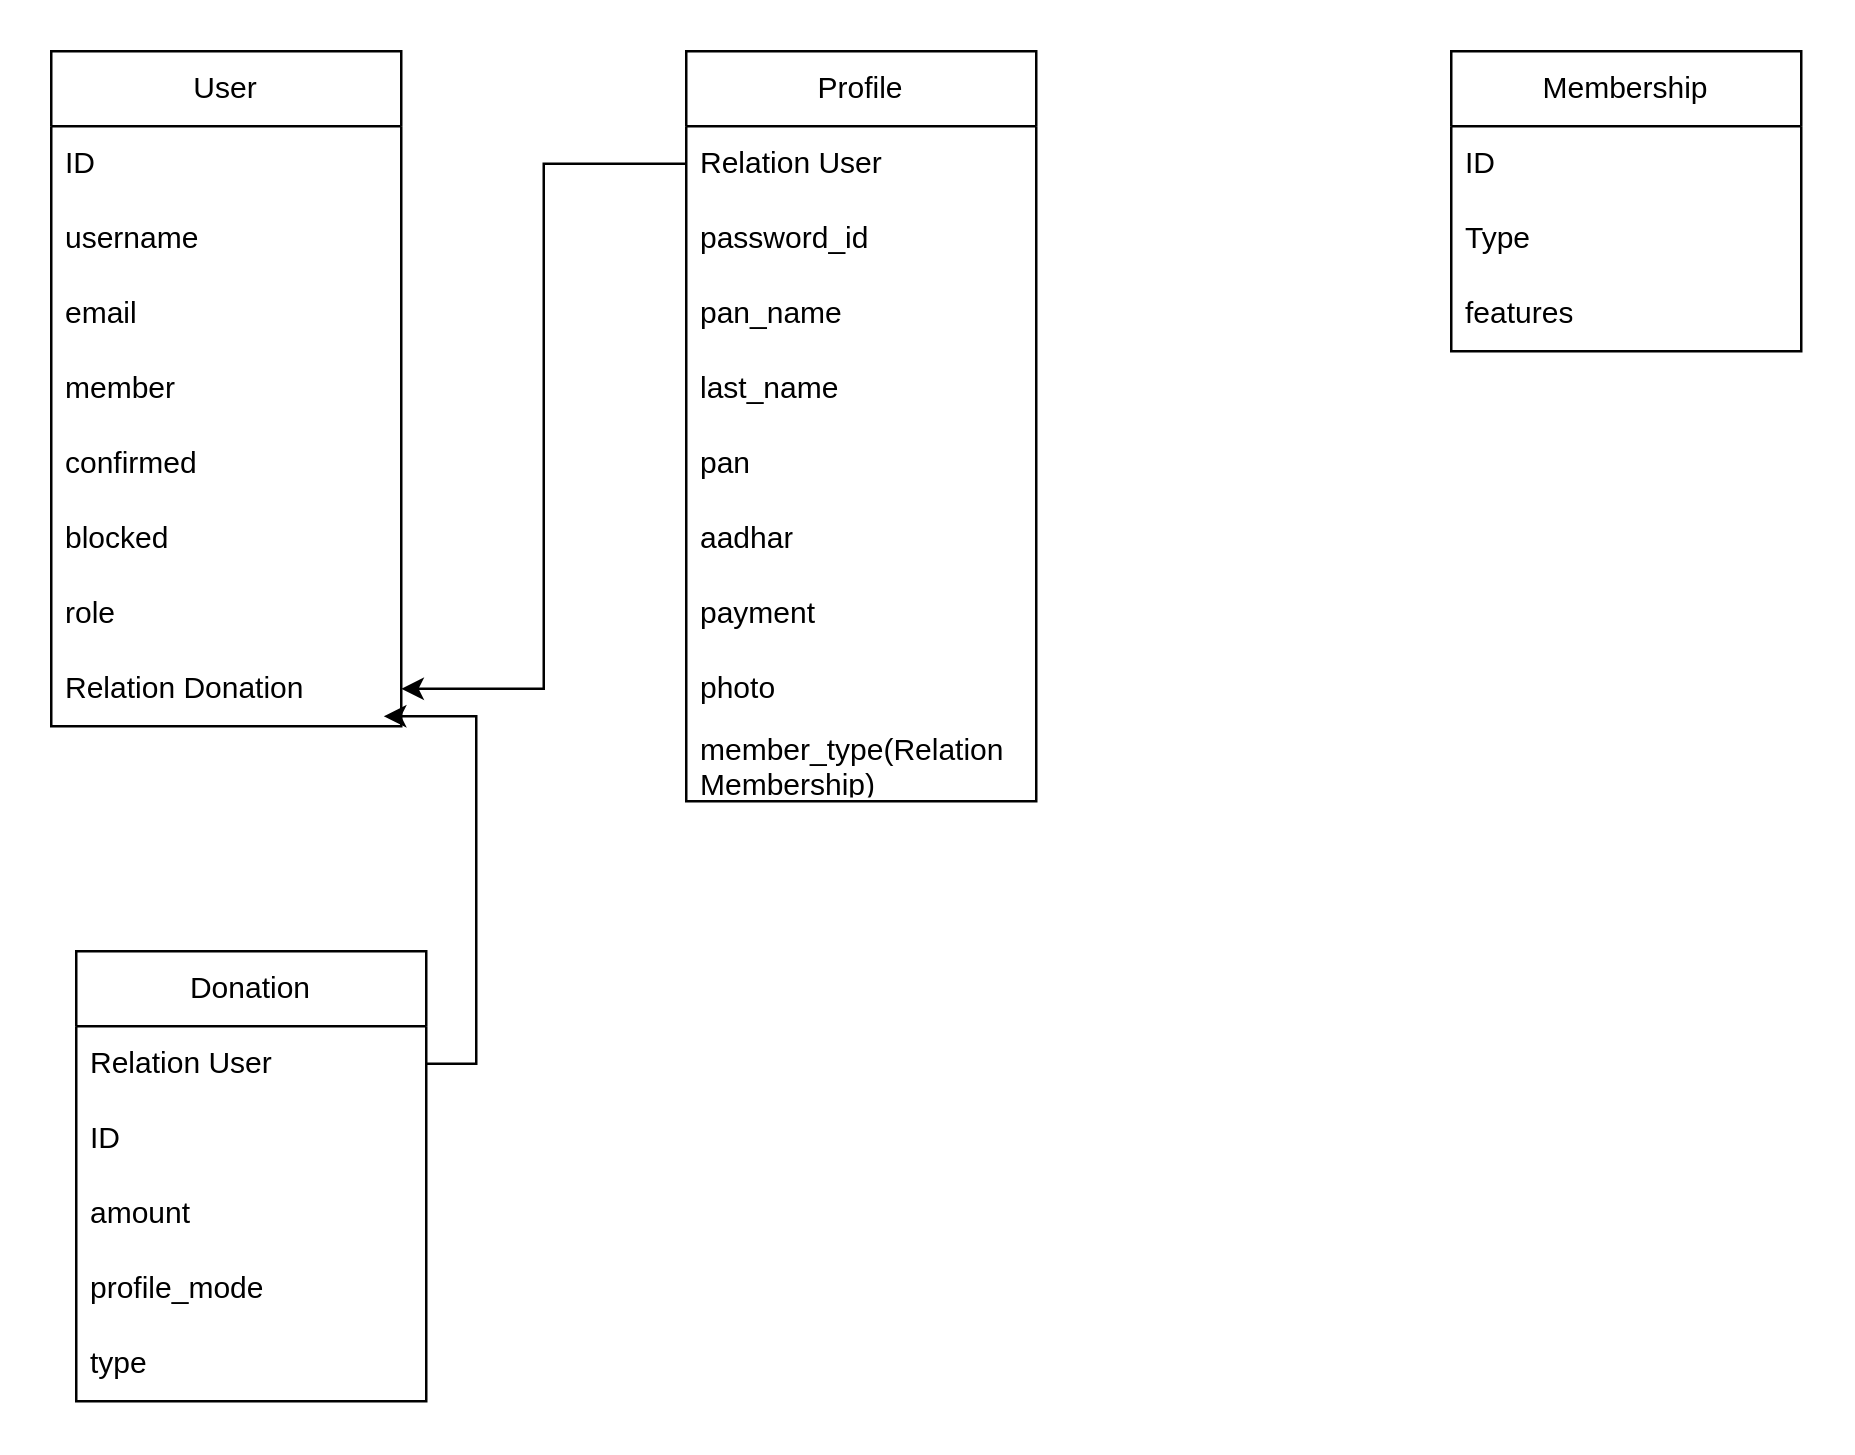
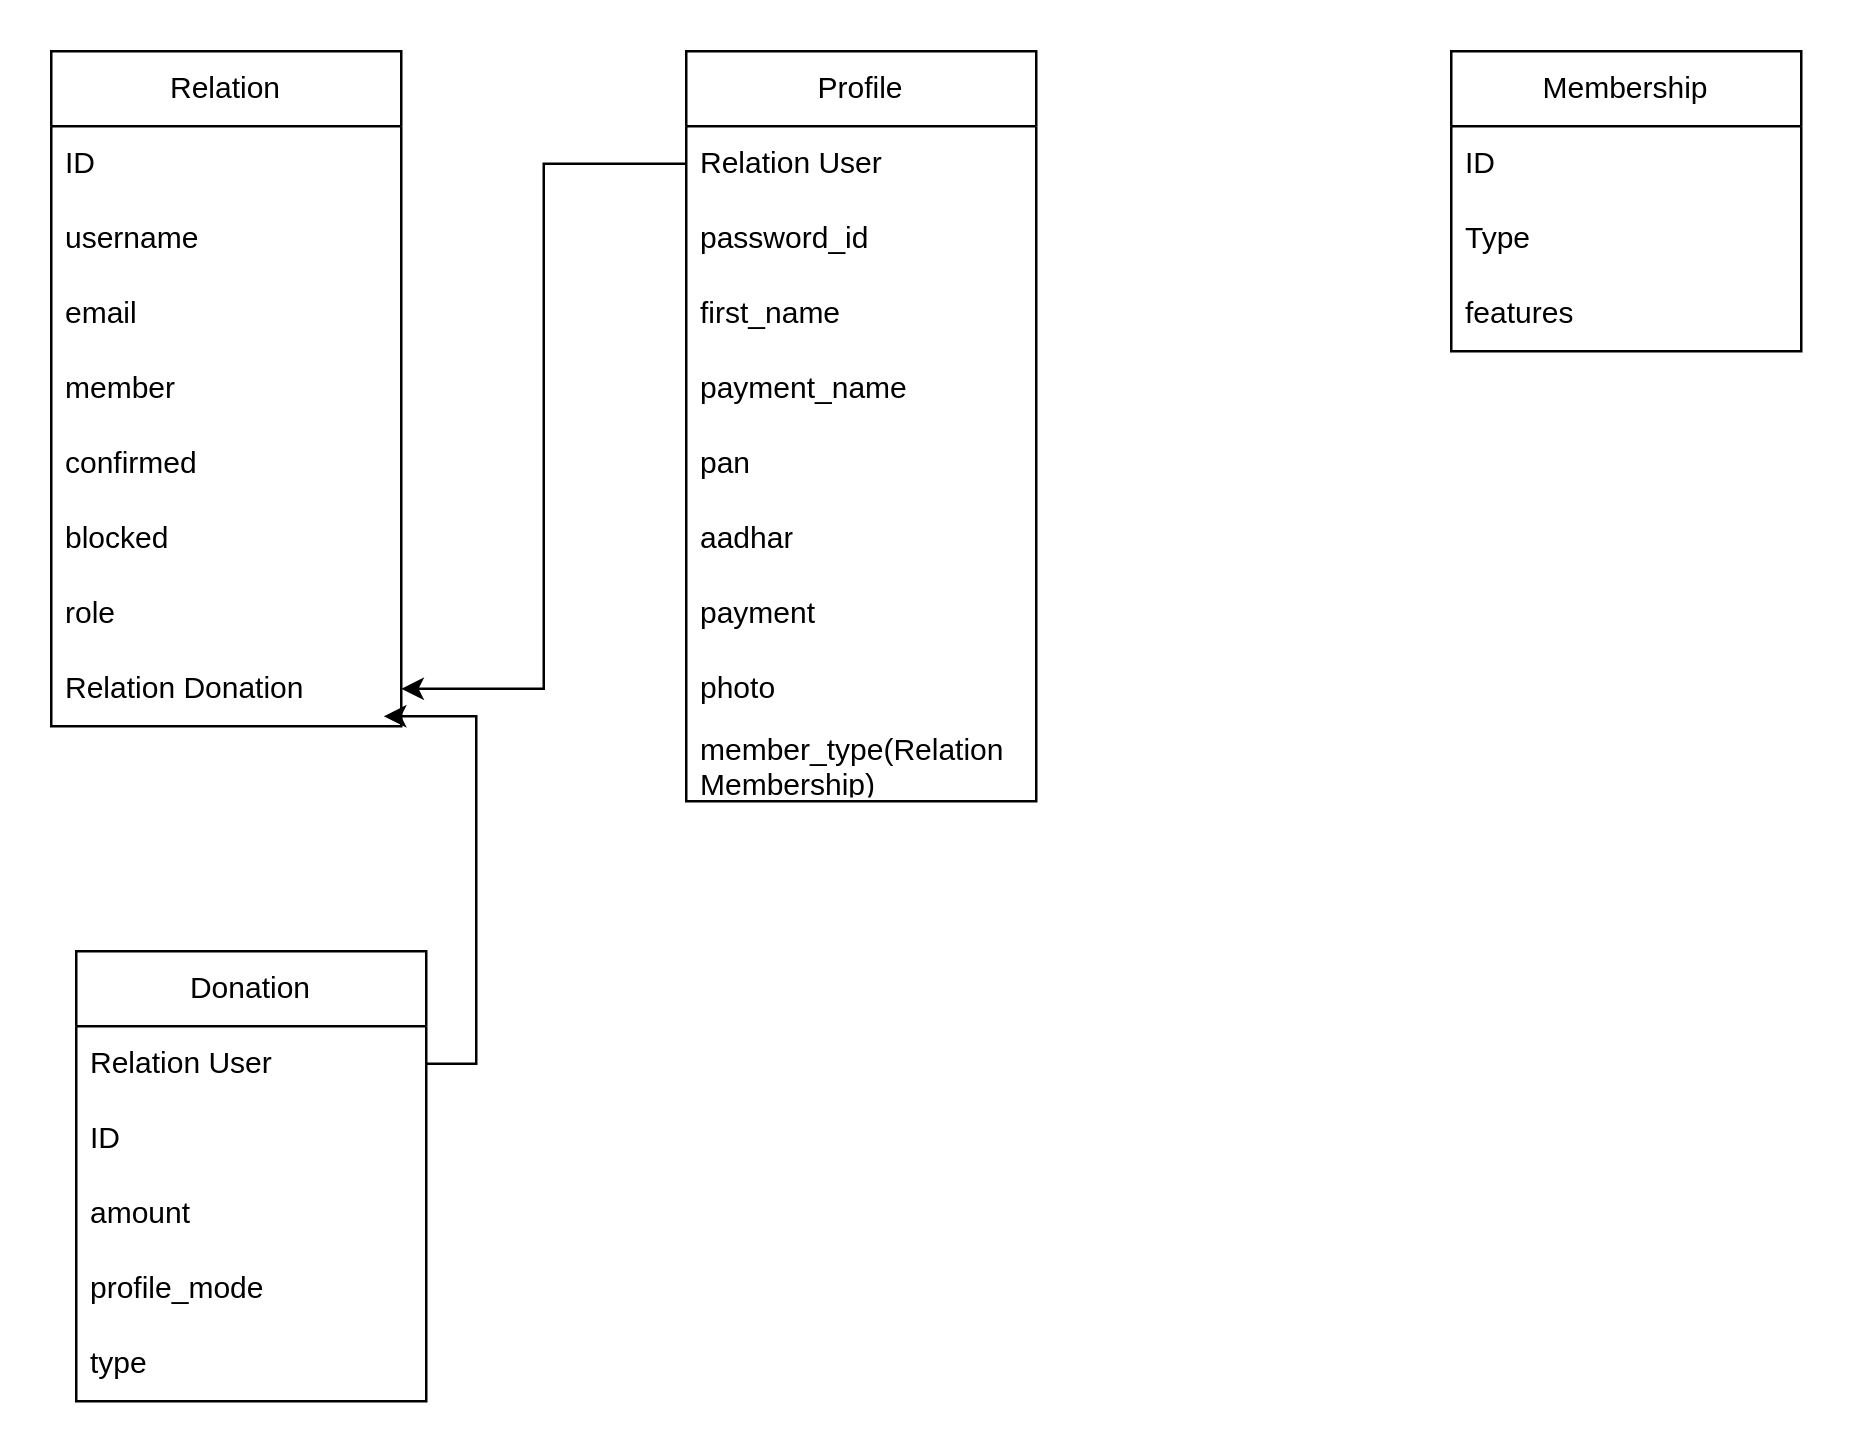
  <mxCell id="0" />
  <mxCell id="1" parent="0" />
- <mxCell id="2" value="User" style="swimlane;fontStyle=0;childLayout=stackLayout;horizontal=1;startSize=30;horizontalStack=0;resizeParent=1;resizeParentMax=0;resizeLast=0;collapsible=1;marginBottom=0;whiteSpace=wrap;html=1;" vertex="1" parent="1"><mxGeometry x="20" y="20" width="140" height="270" as="geometry" /></mxCell>
+ <mxCell id="2" value="Relation" style="swimlane;fontStyle=0;childLayout=stackLayout;horizontal=1;startSize=30;horizontalStack=0;resizeParent=1;resizeParentMax=0;resizeLast=0;collapsible=1;marginBottom=0;whiteSpace=wrap;html=1;" vertex="1" parent="1"><mxGeometry x="20" y="20" width="140" height="270" as="geometry" /></mxCell>
  <mxCell id="3" value="ID" style="text;strokeColor=none;fillColor=none;align=left;verticalAlign=middle;spacingLeft=4;spacingRight=4;overflow=hidden;points=[[0,0.5],[1,0.5]];portConstraint=eastwest;rotatable=0;whiteSpace=wrap;html=1;" vertex="1" parent="2"><mxGeometry y="30" width="140" height="30" as="geometry" /></mxCell>
  <mxCell id="4" value="username" style="text;strokeColor=none;fillColor=none;align=left;verticalAlign=middle;spacingLeft=4;spacingRight=4;overflow=hidden;points=[[0,0.5],[1,0.5]];portConstraint=eastwest;rotatable=0;whiteSpace=wrap;html=1;" vertex="1" parent="2"><mxGeometry y="60" width="140" height="30" as="geometry" /></mxCell>
  <mxCell id="5" value="email" style="text;strokeColor=none;fillColor=none;align=left;verticalAlign=middle;spacingLeft=4;spacingRight=4;overflow=hidden;points=[[0,0.5],[1,0.5]];portConstraint=eastwest;rotatable=0;whiteSpace=wrap;html=1;" vertex="1" parent="2"><mxGeometry y="90" width="140" height="30" as="geometry" /></mxCell>
  <mxCell id="6" value="member" style="text;strokeColor=none;fillColor=none;align=left;verticalAlign=middle;spacingLeft=4;spacingRight=4;overflow=hidden;points=[[0,0.5],[1,0.5]];portConstraint=eastwest;rotatable=0;whiteSpace=wrap;html=1;" vertex="1" parent="2"><mxGeometry y="120" width="140" height="30" as="geometry" /></mxCell>
  <mxCell id="7" value="confirmed" style="text;strokeColor=none;fillColor=none;align=left;verticalAlign=middle;spacingLeft=4;spacingRight=4;overflow=hidden;points=[[0,0.5],[1,0.5]];portConstraint=eastwest;rotatable=0;whiteSpace=wrap;html=1;" vertex="1" parent="2"><mxGeometry y="150" width="140" height="30" as="geometry" /></mxCell>
  <mxCell id="8" value="blocked" style="text;strokeColor=none;fillColor=none;align=left;verticalAlign=middle;spacingLeft=4;spacingRight=4;overflow=hidden;points=[[0,0.5],[1,0.5]];portConstraint=eastwest;rotatable=0;whiteSpace=wrap;html=1;" vertex="1" parent="2"><mxGeometry y="180" width="140" height="30" as="geometry" /></mxCell>
  <mxCell id="9" value="role" style="text;strokeColor=none;fillColor=none;align=left;verticalAlign=middle;spacingLeft=4;spacingRight=4;overflow=hidden;points=[[0,0.5],[1,0.5]];portConstraint=eastwest;rotatable=0;whiteSpace=wrap;html=1;" vertex="1" parent="2"><mxGeometry y="210" width="140" height="30" as="geometry" /></mxCell>
  <mxCell id="10" value="Relation Donation" style="text;strokeColor=none;fillColor=none;align=left;verticalAlign=middle;spacingLeft=4;spacingRight=4;overflow=hidden;points=[[0,0.5],[1,0.5]];portConstraint=eastwest;rotatable=0;whiteSpace=wrap;html=1;" vertex="1" parent="2"><mxGeometry y="240" width="140" height="30" as="geometry" /></mxCell>
  <mxCell id="11" value="Profile" style="swimlane;fontStyle=0;childLayout=stackLayout;horizontal=1;startSize=30;horizontalStack=0;resizeParent=1;resizeParentMax=0;resizeLast=0;collapsible=1;marginBottom=0;whiteSpace=wrap;html=1;" vertex="1" parent="1"><mxGeometry x="274" y="20" width="140" height="300" as="geometry" /></mxCell>
  <mxCell id="12" value="Relation User" style="text;strokeColor=none;fillColor=none;align=left;verticalAlign=middle;spacingLeft=4;spacingRight=4;overflow=hidden;points=[[0,0.5],[1,0.5]];portConstraint=eastwest;rotatable=0;whiteSpace=wrap;html=1;" vertex="1" parent="11"><mxGeometry y="30" width="140" height="30" as="geometry" /></mxCell>
  <mxCell id="13" value="password_id" style="text;strokeColor=none;fillColor=none;align=left;verticalAlign=middle;spacingLeft=4;spacingRight=4;overflow=hidden;points=[[0,0.5],[1,0.5]];portConstraint=eastwest;rotatable=0;whiteSpace=wrap;html=1;" vertex="1" parent="11"><mxGeometry y="60" width="140" height="30" as="geometry" /></mxCell>
- <mxCell id="14" value="pan_name" style="text;strokeColor=none;fillColor=none;align=left;verticalAlign=middle;spacingLeft=4;spacingRight=4;overflow=hidden;points=[[0,0.5],[1,0.5]];portConstraint=eastwest;rotatable=0;whiteSpace=wrap;html=1;" vertex="1" parent="11"><mxGeometry y="90" width="140" height="30" as="geometry" /></mxCell>
- <mxCell id="15" value="last_name" style="text;strokeColor=none;fillColor=none;align=left;verticalAlign=middle;spacingLeft=4;spacingRight=4;overflow=hidden;points=[[0,0.5],[1,0.5]];portConstraint=eastwest;rotatable=0;whiteSpace=wrap;html=1;" vertex="1" parent="11"><mxGeometry y="120" width="140" height="30" as="geometry" /></mxCell>
+ <mxCell id="14" value="first_name" style="text;strokeColor=none;fillColor=none;align=left;verticalAlign=middle;spacingLeft=4;spacingRight=4;overflow=hidden;points=[[0,0.5],[1,0.5]];portConstraint=eastwest;rotatable=0;whiteSpace=wrap;html=1;" vertex="1" parent="11"><mxGeometry y="90" width="140" height="30" as="geometry" /></mxCell>
+ <mxCell id="15" value="payment_name" style="text;strokeColor=none;fillColor=none;align=left;verticalAlign=middle;spacingLeft=4;spacingRight=4;overflow=hidden;points=[[0,0.5],[1,0.5]];portConstraint=eastwest;rotatable=0;whiteSpace=wrap;html=1;" vertex="1" parent="11"><mxGeometry y="120" width="140" height="30" as="geometry" /></mxCell>
  <mxCell id="16" value="pan" style="text;strokeColor=none;fillColor=none;align=left;verticalAlign=middle;spacingLeft=4;spacingRight=4;overflow=hidden;points=[[0,0.5],[1,0.5]];portConstraint=eastwest;rotatable=0;whiteSpace=wrap;html=1;" vertex="1" parent="11"><mxGeometry y="150" width="140" height="30" as="geometry" /></mxCell>
  <mxCell id="17" value="aadhar" style="text;strokeColor=none;fillColor=none;align=left;verticalAlign=middle;spacingLeft=4;spacingRight=4;overflow=hidden;points=[[0,0.5],[1,0.5]];portConstraint=eastwest;rotatable=0;whiteSpace=wrap;html=1;" vertex="1" parent="11"><mxGeometry y="180" width="140" height="30" as="geometry" /></mxCell>
  <mxCell id="18" value="payment" style="text;strokeColor=none;fillColor=none;align=left;verticalAlign=middle;spacingLeft=4;spacingRight=4;overflow=hidden;points=[[0,0.5],[1,0.5]];portConstraint=eastwest;rotatable=0;whiteSpace=wrap;html=1;" vertex="1" parent="11"><mxGeometry y="210" width="140" height="30" as="geometry" /></mxCell>
  <mxCell id="19" value="photo" style="text;strokeColor=none;fillColor=none;align=left;verticalAlign=middle;spacingLeft=4;spacingRight=4;overflow=hidden;points=[[0,0.5],[1,0.5]];portConstraint=eastwest;rotatable=0;whiteSpace=wrap;html=1;" vertex="1" parent="11"><mxGeometry y="240" width="140" height="30" as="geometry" /></mxCell>
  <mxCell id="20" value="member_type(Relation Membership)" style="text;strokeColor=none;fillColor=none;align=left;verticalAlign=middle;spacingLeft=4;spacingRight=4;overflow=hidden;points=[[0,0.5],[1,0.5]];portConstraint=eastwest;rotatable=0;whiteSpace=wrap;html=1;" vertex="1" parent="11"><mxGeometry y="270" width="140" height="30" as="geometry" /></mxCell>
  <mxCell id="21" style="edgeStyle=orthogonalEdgeStyle;rounded=0;orthogonalLoop=1;jettySize=auto;html=1;entryX=1;entryY=0.5;entryDx=0;entryDy=0;" edge="1" parent="1" source="12" target="10"><mxGeometry relative="1" as="geometry" /></mxCell>
  <mxCell id="22" value="Membership" style="swimlane;fontStyle=0;childLayout=stackLayout;horizontal=1;startSize=30;horizontalStack=0;resizeParent=1;resizeParentMax=0;resizeLast=0;collapsible=1;marginBottom=0;whiteSpace=wrap;html=1;" vertex="1" parent="1"><mxGeometry x="580" y="20" width="140" height="120" as="geometry" /></mxCell>
  <mxCell id="23" value="ID" style="text;strokeColor=none;fillColor=none;align=left;verticalAlign=middle;spacingLeft=4;spacingRight=4;overflow=hidden;points=[[0,0.5],[1,0.5]];portConstraint=eastwest;rotatable=0;whiteSpace=wrap;html=1;" vertex="1" parent="22"><mxGeometry y="30" width="140" height="30" as="geometry" /></mxCell>
  <mxCell id="24" value="Type" style="text;strokeColor=none;fillColor=none;align=left;verticalAlign=middle;spacingLeft=4;spacingRight=4;overflow=hidden;points=[[0,0.5],[1,0.5]];portConstraint=eastwest;rotatable=0;whiteSpace=wrap;html=1;" vertex="1" parent="22"><mxGeometry y="60" width="140" height="30" as="geometry" /></mxCell>
  <mxCell id="25" value="features" style="text;strokeColor=none;fillColor=none;align=left;verticalAlign=middle;spacingLeft=4;spacingRight=4;overflow=hidden;points=[[0,0.5],[1,0.5]];portConstraint=eastwest;rotatable=0;whiteSpace=wrap;html=1;" vertex="1" parent="22"><mxGeometry y="90" width="140" height="30" as="geometry" /></mxCell>
  <mxCell id="26" value="Donation" style="swimlane;fontStyle=0;childLayout=stackLayout;horizontal=1;startSize=30;horizontalStack=0;resizeParent=1;resizeParentMax=0;resizeLast=0;collapsible=1;marginBottom=0;whiteSpace=wrap;html=1;" vertex="1" parent="1"><mxGeometry x="30" y="380" width="140" height="180" as="geometry" /></mxCell>
  <mxCell id="27" value="Relation User" style="text;strokeColor=none;fillColor=none;align=left;verticalAlign=middle;spacingLeft=4;spacingRight=4;overflow=hidden;points=[[0,0.5],[1,0.5]];portConstraint=eastwest;rotatable=0;whiteSpace=wrap;html=1;" vertex="1" parent="26"><mxGeometry y="30" width="140" height="30" as="geometry" /></mxCell>
  <mxCell id="28" value="ID" style="text;strokeColor=none;fillColor=none;align=left;verticalAlign=middle;spacingLeft=4;spacingRight=4;overflow=hidden;points=[[0,0.5],[1,0.5]];portConstraint=eastwest;rotatable=0;whiteSpace=wrap;html=1;" vertex="1" parent="26"><mxGeometry y="60" width="140" height="30" as="geometry" /></mxCell>
  <mxCell id="29" value="amount" style="text;strokeColor=none;fillColor=none;align=left;verticalAlign=middle;spacingLeft=4;spacingRight=4;overflow=hidden;points=[[0,0.5],[1,0.5]];portConstraint=eastwest;rotatable=0;whiteSpace=wrap;html=1;" vertex="1" parent="26"><mxGeometry y="90" width="140" height="30" as="geometry" /></mxCell>
  <mxCell id="30" value="profile_mode" style="text;strokeColor=none;fillColor=none;align=left;verticalAlign=middle;spacingLeft=4;spacingRight=4;overflow=hidden;points=[[0,0.5],[1,0.5]];portConstraint=eastwest;rotatable=0;whiteSpace=wrap;html=1;" vertex="1" parent="26"><mxGeometry y="120" width="140" height="30" as="geometry" /></mxCell>
  <mxCell id="31" value="type" style="text;strokeColor=none;fillColor=none;align=left;verticalAlign=middle;spacingLeft=4;spacingRight=4;overflow=hidden;points=[[0,0.5],[1,0.5]];portConstraint=eastwest;rotatable=0;whiteSpace=wrap;html=1;" vertex="1" parent="26"><mxGeometry y="150" width="140" height="30" as="geometry" /></mxCell>
  <mxCell id="32" style="edgeStyle=orthogonalEdgeStyle;rounded=0;orthogonalLoop=1;jettySize=auto;html=1;exitX=1;exitY=0.5;exitDx=0;exitDy=0;entryX=0.95;entryY=0.867;entryDx=0;entryDy=0;entryPerimeter=0;" edge="1" parent="1" source="27" target="10"><mxGeometry relative="1" as="geometry" /></mxCell>
